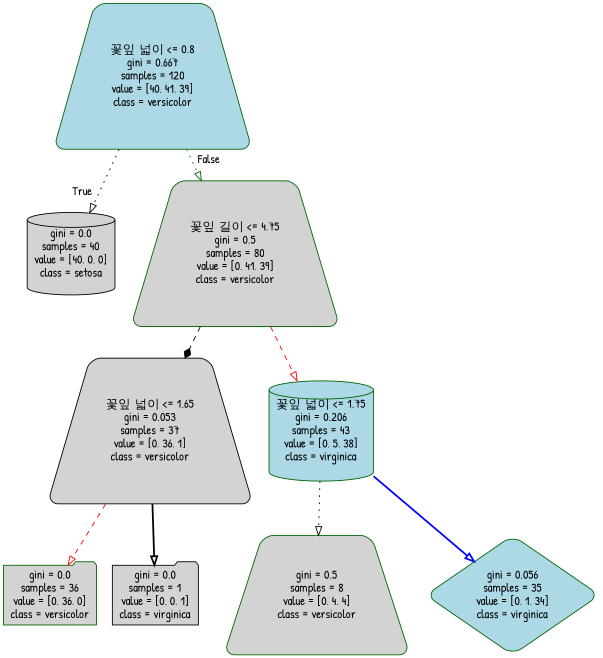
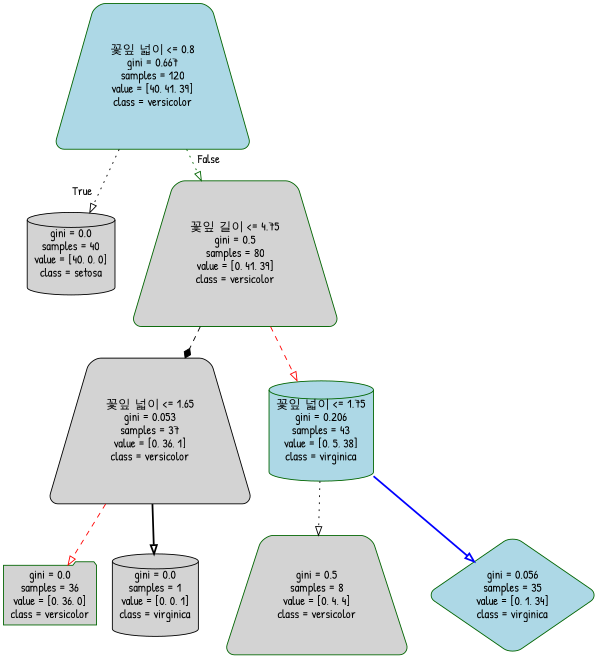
  digraph {
    fontname="Patrick Hand"
    node [color=darkgreen fillcolor=lightgrey fontname="Patrick Hand" shape=trapezium style="filled, rounded"]
    edge [fontname="Patrick Hand" color=black style=dotted arrowhead=onormal]
    n1 [fillcolor=lightblue label="꽃잎 넓이 <= 0.8\ngini = 0.667\nsamples = 120\nvalue = [40, 41, 39]\nclass = versicolor"]
    n2 [color=black label="gini = 0.0\nsamples = 40\nvalue = [40, 0, 0]\nclass = setosa" shape=cylinder]
    n3 [label="꽃잎 길이 <= 4.75\ngini = 0.5\nsamples = 80\nvalue = [0, 41, 39]\nclass = versicolor"]
    n4 [color=black label="꽃잎 넓이 <= 1.65\ngini = 0.053\nsamples = 37\nvalue = [0, 36, 1]\nclass = versicolor"]
    n5 [fillcolor=lightblue label="꽃잎 넓이 <= 1.75\ngini = 0.206\nsamples = 43\nvalue = [0, 5, 38]\nclass = virginica" shape=cylinder]
    n6 [label="gini = 0.0\nsamples = 36\nvalue = [0, 36, 0]\nclass = versicolor" shape=folder]
-   n7 [color=black label="gini = 0.0\nsamples = 1\nvalue = [0, 0, 1]\nclass = virginica" shape=folder]
+   n7 [color=black label="gini = 0.0\nsamples = 1\nvalue = [0, 0, 1]\nclass = virginica" shape=cylinder]
    n8 [label="gini = 0.5\nsamples = 8\nvalue = [0, 4, 4]\nclass = versicolor"]
    n9 [fillcolor=lightblue label="gini = 0.056\nsamples = 35\nvalue = [0, 1, 34]\nclass = virginica" shape=diamond]
    n1 -> n2 [headlabel=True labelangle=45 labeldistance=2.5]
    n1 -> n3 [headlabel=False labelangle=-45 labeldistance=2.5 color=darkgreen]
    n3 -> n4 [style=dashed arrowhead=diamond]
    n3 -> n5 [color=red style=dashed]
    n4 -> n6 [color=red style=dashed]
    n4 -> n7 [style=bold]
    n5 -> n8
    n5 -> n9 [color=blue style=bold]
  }
